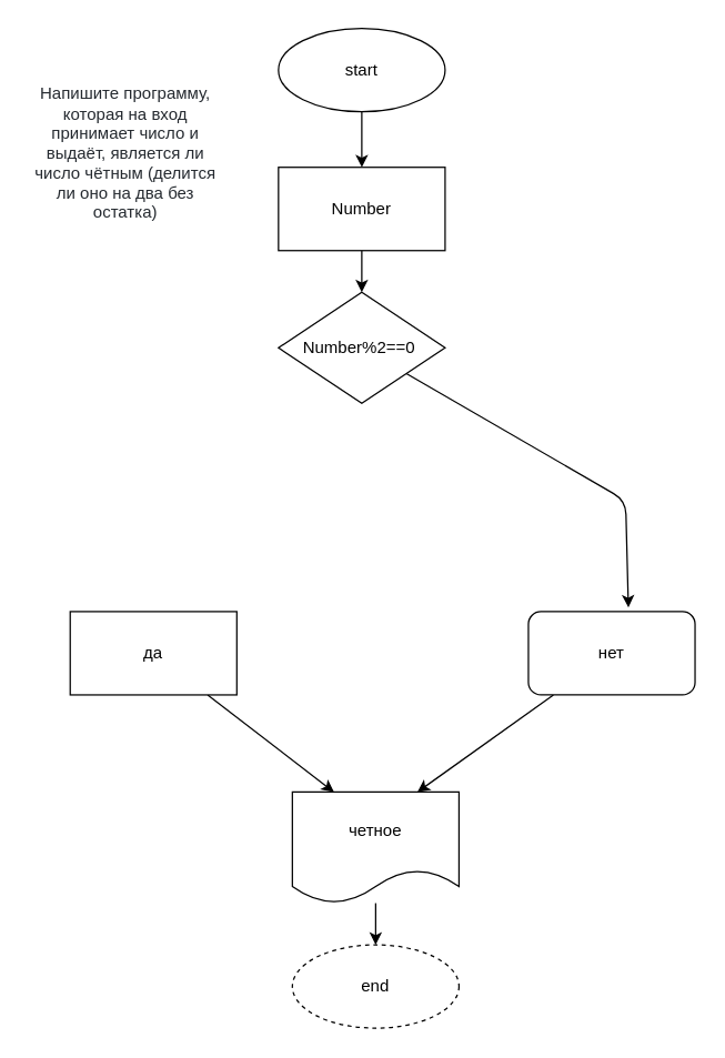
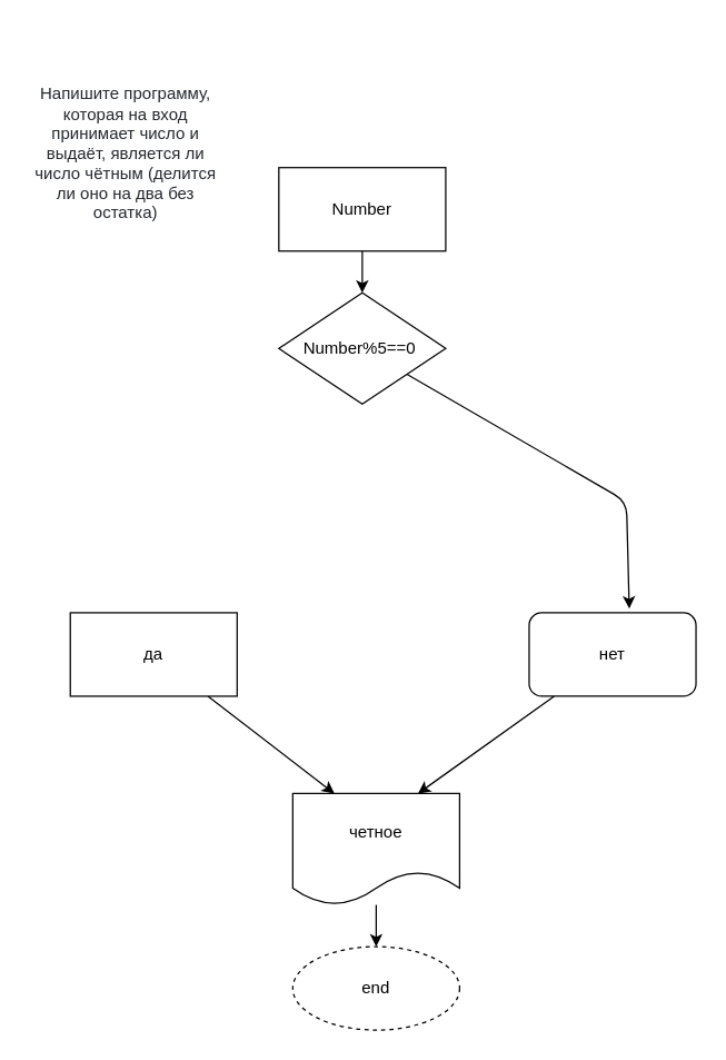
  <mxCell id="0" />
  <mxCell id="1" parent="0" />
- <mxCell id="2" value="" style="edgeStyle=none;html=1;" parent="1" source="3" target="5" edge="1"><mxGeometry relative="1" as="geometry" /></mxCell>
- <mxCell id="3" value="start" style="ellipse;whiteSpace=wrap;html=1;" parent="1" vertex="1"><mxGeometry x="200" y="20" width="120" height="60" as="geometry" /></mxCell>
  <mxCell id="4" value="" style="edgeStyle=none;html=1;" parent="1" source="5" edge="1"><mxGeometry relative="1" as="geometry"><mxPoint x="260" y="210" as="targetPoint" /></mxGeometry></mxCell>
  <mxCell id="5" value="Number" style="whiteSpace=wrap;html=1;" parent="1" vertex="1"><mxGeometry x="200" y="120" width="120" height="60" as="geometry" /></mxCell>
  <mxCell id="6" value="&lt;span style=&quot;color: rgb(36 , 41 , 47) ; font-family: , , &amp;#34;sf mono&amp;#34; , &amp;#34;menlo&amp;#34; , &amp;#34;consolas&amp;#34; , &amp;#34;liberation mono&amp;#34; , monospace ; background-color: rgb(255 , 255 , 255)&quot;&gt;Напишите программу, которая на вход принимает число и выдаёт, является ли число чётным (делится ли оно на два без остатка)&lt;/span&gt;" style="text;html=1;strokeColor=none;fillColor=none;align=center;verticalAlign=middle;whiteSpace=wrap;rounded=0;" parent="1" vertex="1"><mxGeometry x="20" y="20" width="140" height="180" as="geometry" /></mxCell>
  <mxCell id="7" style="edgeStyle=none;html=1;entryX=0.6;entryY=-0.05;entryDx=0;entryDy=0;entryPerimeter=0;" parent="1" source="8" target="12" edge="1"><mxGeometry relative="1" as="geometry"><mxPoint x="450" y="420" as="targetPoint" /><Array as="points"><mxPoint x="450" y="360" /></Array></mxGeometry></mxCell>
- <mxCell id="8" value="Number%2==0&amp;nbsp;" style="rhombus;whiteSpace=wrap;html=1;" parent="1" vertex="1"><mxGeometry x="200" y="210" width="120" height="80" as="geometry" /></mxCell>
+ <mxCell id="8" value="Number%5==0&amp;nbsp;" style="rhombus;whiteSpace=wrap;html=1;" parent="1" vertex="1"><mxGeometry x="200" y="210" width="120" height="80" as="geometry" /></mxCell>
  <mxCell id="9" style="edgeStyle=none;html=1;" edge="1" parent="1" source="10"><mxGeometry relative="1" as="geometry"><mxPoint x="240" y="570" as="targetPoint" /></mxGeometry></mxCell>
  <mxCell id="10" value="да" style="rounded=0;whiteSpace=wrap;html=1;" parent="1" vertex="1"><mxGeometry x="50" y="440" width="120" height="60" as="geometry" /></mxCell>
  <mxCell id="11" style="edgeStyle=none;html=1;" edge="1" parent="1" source="12"><mxGeometry relative="1" as="geometry"><mxPoint x="300" y="570" as="targetPoint" /></mxGeometry></mxCell>
  <mxCell id="12" value="нет" style="whiteSpace=wrap;html=1;rounded=1;" parent="1" vertex="1"><mxGeometry x="380" y="440" width="120" height="60" as="geometry" /></mxCell>
  <mxCell id="13" value="" style="edgeStyle=none;html=1;" edge="1" parent="1" source="14" target="15"><mxGeometry relative="1" as="geometry" /></mxCell>
  <mxCell id="14" value="четное" style="shape=document;whiteSpace=wrap;html=1;boundedLbl=1;" vertex="1" parent="1"><mxGeometry x="210" y="570" width="120" height="80" as="geometry" /></mxCell>
  <mxCell id="15" value="end" style="ellipse;whiteSpace=wrap;html=1;dashed=1;" vertex="1" parent="1"><mxGeometry x="210" y="680" width="120" height="60" as="geometry" /></mxCell>
